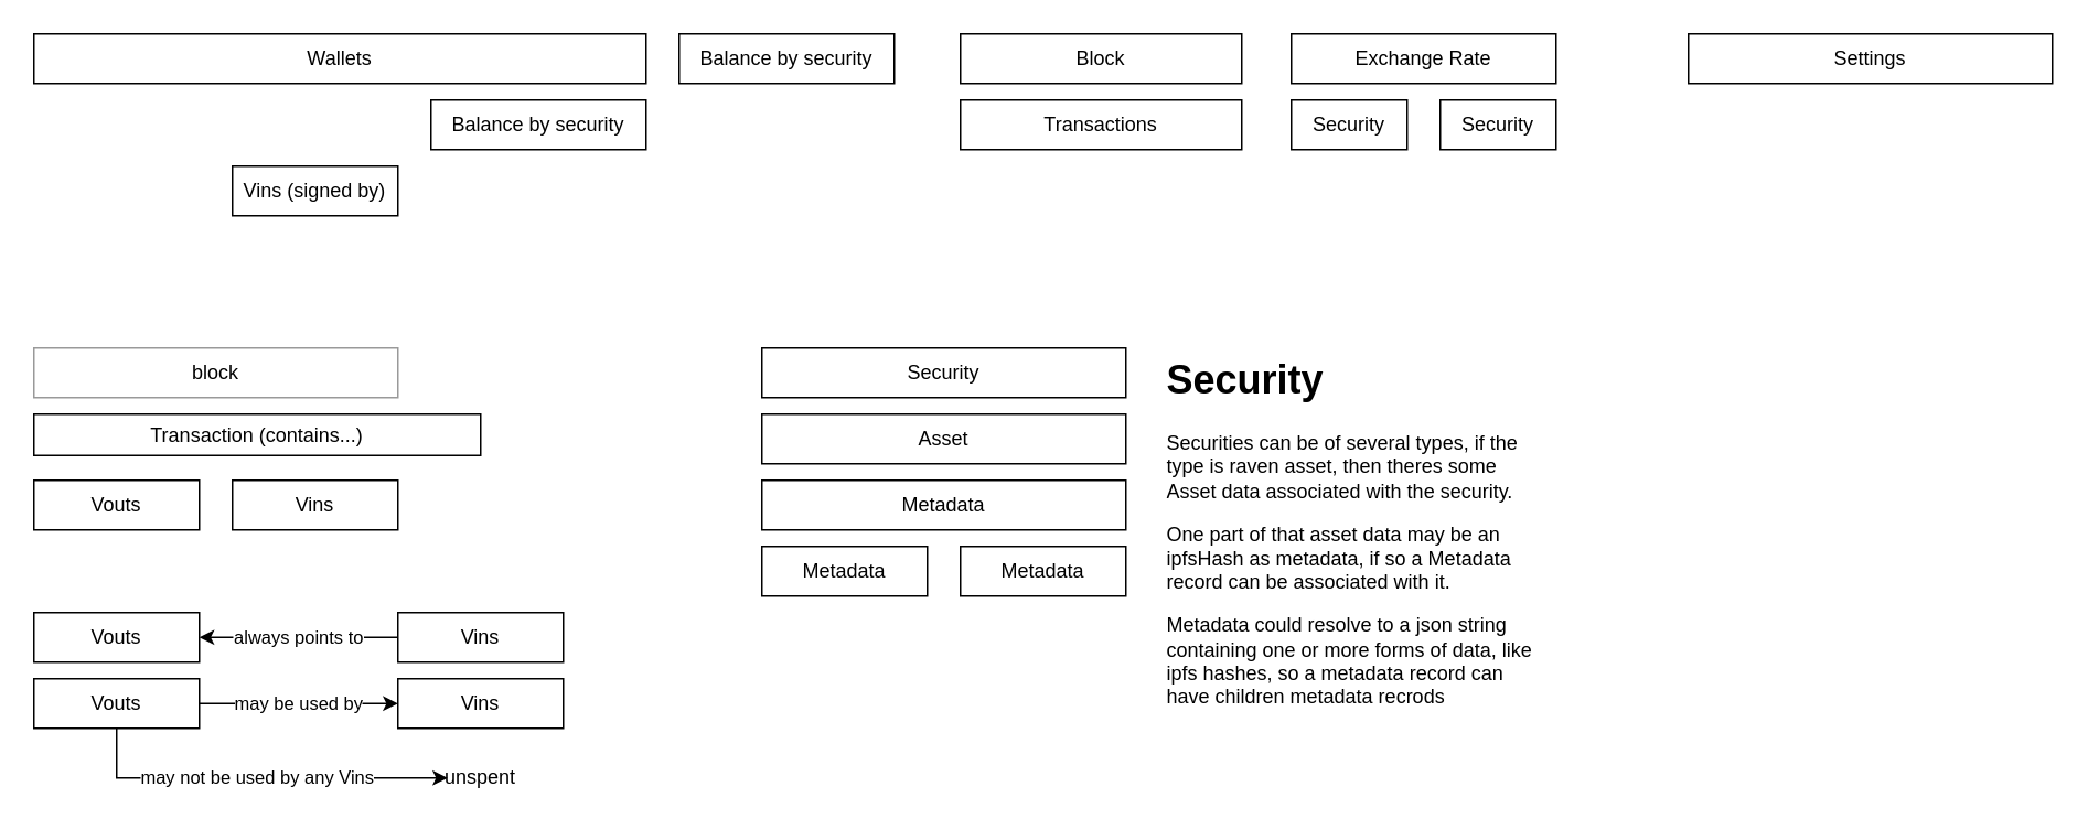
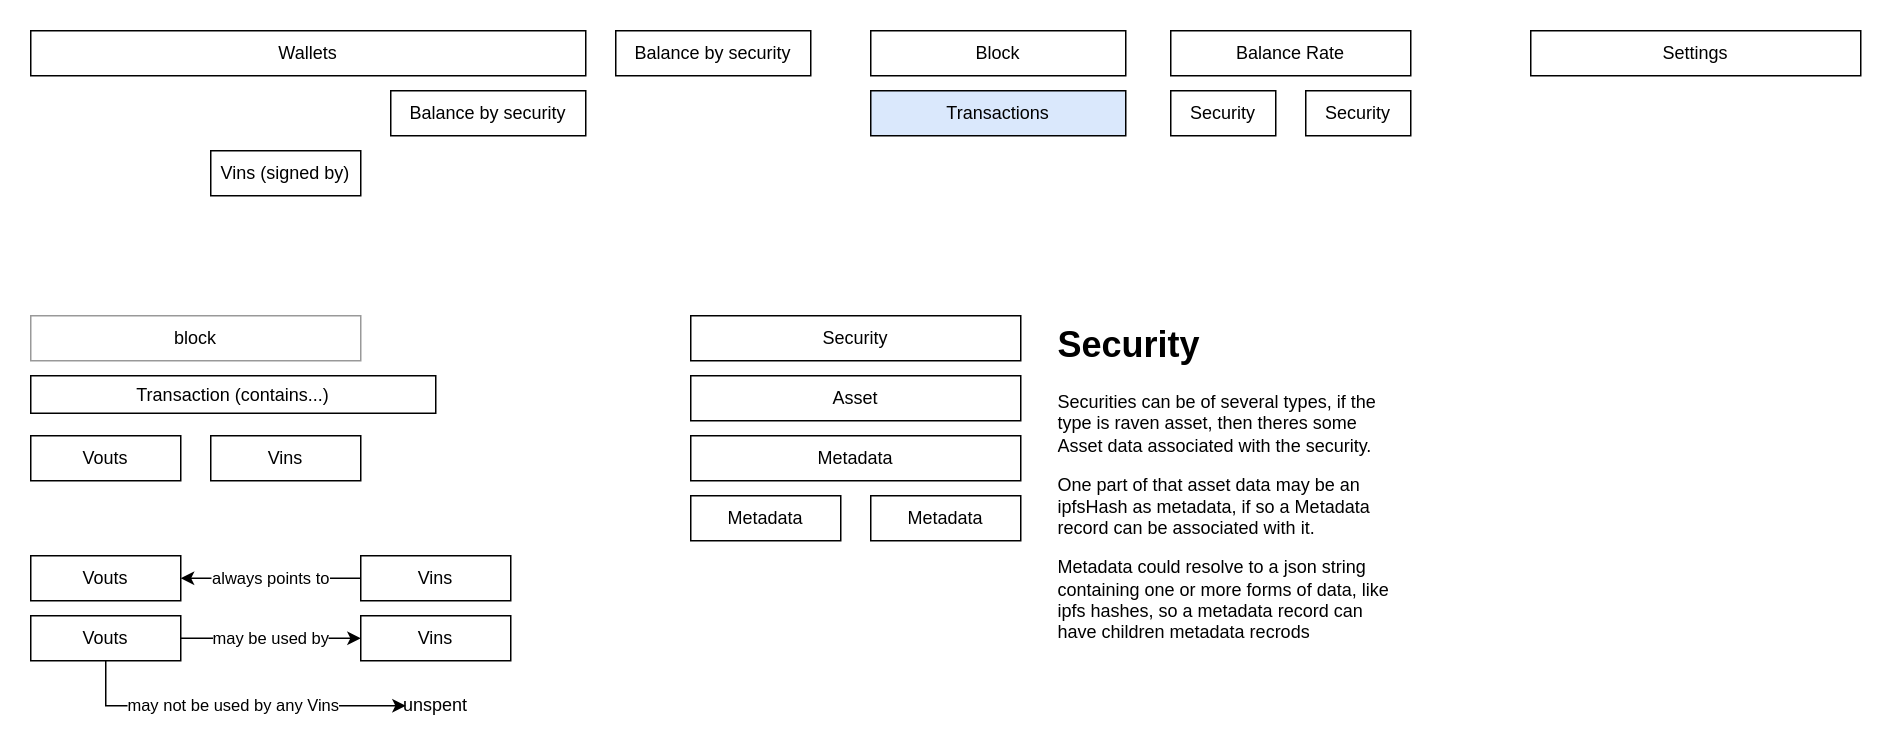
  <mxCell id="0" />
  <mxCell id="1" parent="0" />
  <mxCell id="2" value="Wallets" style="rounded=0;whiteSpace=wrap;html=1;" parent="1" vertex="1"><mxGeometry x="20" y="20" width="370" height="30" as="geometry" /></mxCell>
  <mxCell id="3" value="Balance by security" style="rounded=0;whiteSpace=wrap;html=1;" parent="1" vertex="1"><mxGeometry x="410" y="20" width="130" height="30" as="geometry" /></mxCell>
  <mxCell id="4" value="Balance by security" style="rounded=0;whiteSpace=wrap;html=1;" parent="1" vertex="1"><mxGeometry x="260" y="60" width="130" height="30" as="geometry" /></mxCell>
  <mxCell id="5" value="Block" style="rounded=0;whiteSpace=wrap;html=1;" parent="1" vertex="1"><mxGeometry x="580" y="20" width="170" height="30" as="geometry" /></mxCell>
- <mxCell id="6" value="Transactions" style="rounded=0;whiteSpace=wrap;html=1;" parent="1" vertex="1"><mxGeometry x="580" y="60" width="170" height="30" as="geometry" /></mxCell>
+ <mxCell id="6" value="Transactions" style="rounded=0;whiteSpace=wrap;html=1;fillColor=#dae8fc;" parent="1" vertex="1"><mxGeometry x="580" y="60" width="170" height="30" as="geometry" /></mxCell>
  <mxCell id="7" value="Security" style="rounded=0;whiteSpace=wrap;html=1;" parent="1" vertex="1"><mxGeometry x="780" y="60" width="70" height="30" as="geometry" /></mxCell>
- <mxCell id="8" value="Exchange Rate" style="rounded=0;whiteSpace=wrap;html=1;" parent="1" vertex="1"><mxGeometry x="780" y="20" width="160" height="30" as="geometry" /></mxCell>
+ <mxCell id="8" value="Balance Rate" style="rounded=0;whiteSpace=wrap;html=1;" parent="1" vertex="1"><mxGeometry x="780" y="20" width="160" height="30" as="geometry" /></mxCell>
  <mxCell id="9" value="Settings" style="rounded=0;whiteSpace=wrap;html=1;" parent="1" vertex="1"><mxGeometry x="1020" y="20" width="220" height="30" as="geometry" /></mxCell>
  <mxCell id="10" value="Vins (signed by)" style="rounded=0;whiteSpace=wrap;html=1;" parent="1" vertex="1"><mxGeometry x="140" y="100" width="100" height="30" as="geometry" /></mxCell>
  <mxCell id="11" value="Vouts" style="rounded=0;whiteSpace=wrap;html=1;" parent="1" vertex="1"><mxGeometry x="20" y="290" width="100" height="30" as="geometry" /></mxCell>
  <mxCell id="12" value="Vins" style="rounded=0;whiteSpace=wrap;html=1;" parent="1" vertex="1"><mxGeometry x="140" y="290" width="100" height="30" as="geometry" /></mxCell>
  <mxCell id="13" value="Transaction (contains...)" style="rounded=0;whiteSpace=wrap;html=1;" parent="1" vertex="1"><mxGeometry x="20" y="250" width="270" height="25" as="geometry" /></mxCell>
  <mxCell id="14" value="always points to" style="edgeStyle=orthogonalEdgeStyle;rounded=0;orthogonalLoop=1;jettySize=auto;html=1;" parent="1" source="15" target="16" edge="1"><mxGeometry relative="1" as="geometry" /></mxCell>
  <mxCell id="15" value="Vins" style="rounded=0;whiteSpace=wrap;html=1;" parent="1" vertex="1"><mxGeometry x="240" y="370" width="100" height="30" as="geometry" /></mxCell>
  <mxCell id="16" value="Vouts" style="rounded=0;whiteSpace=wrap;html=1;" parent="1" vertex="1"><mxGeometry x="20" y="370" width="100" height="30" as="geometry" /></mxCell>
  <mxCell id="17" value="Vins" style="rounded=0;whiteSpace=wrap;html=1;" parent="1" vertex="1"><mxGeometry x="240" y="410" width="100" height="30" as="geometry" /></mxCell>
  <mxCell id="18" value="may be used by" style="edgeStyle=orthogonalEdgeStyle;rounded=0;orthogonalLoop=1;jettySize=auto;html=1;" parent="1" source="20" target="17" edge="1"><mxGeometry relative="1" as="geometry" /></mxCell>
  <mxCell id="19" value="may not be used by any Vins" style="edgeStyle=orthogonalEdgeStyle;rounded=0;orthogonalLoop=1;jettySize=auto;html=1;entryX=0;entryY=0.5;entryDx=0;entryDy=0;" parent="1" source="20" target="21" edge="1"><mxGeometry relative="1" as="geometry"><mxPoint x="270" y="470" as="targetPoint" /><Array as="points"><mxPoint x="70" y="470" /></Array></mxGeometry></mxCell>
  <mxCell id="20" value="Vouts" style="rounded=0;whiteSpace=wrap;html=1;" parent="1" vertex="1"><mxGeometry x="20" y="410" width="100" height="30" as="geometry" /></mxCell>
  <mxCell id="21" value="unspent" style="text;html=1;strokeColor=none;fillColor=none;align=center;verticalAlign=middle;whiteSpace=wrap;rounded=0;" parent="1" vertex="1"><mxGeometry x="270" y="460" width="40" height="20" as="geometry" /></mxCell>
  <mxCell id="22" value="block" style="rounded=0;whiteSpace=wrap;html=1;strokeColor=#999999;" parent="1" vertex="1"><mxGeometry x="20" y="210" width="220" height="30" as="geometry" /></mxCell>
  <mxCell id="23" value="Asset" style="rounded=0;whiteSpace=wrap;html=1;" parent="1" vertex="1"><mxGeometry x="460" y="250" width="220" height="30" as="geometry" /></mxCell>
  <mxCell id="24" value="Security" style="rounded=0;whiteSpace=wrap;html=1;" parent="1" vertex="1"><mxGeometry x="460" y="210" width="220" height="30" as="geometry" /></mxCell>
  <mxCell id="25" value="Security" style="rounded=0;whiteSpace=wrap;html=1;" parent="1" vertex="1"><mxGeometry x="870" y="60" width="70" height="30" as="geometry" /></mxCell>
  <mxCell id="26" value="Metadata" style="rounded=0;whiteSpace=wrap;html=1;" parent="1" vertex="1"><mxGeometry x="460" y="290" width="220" height="30" as="geometry" /></mxCell>
  <mxCell id="27" value="Metadata" style="rounded=0;whiteSpace=wrap;html=1;" parent="1" vertex="1"><mxGeometry x="460" y="330" width="100" height="30" as="geometry" /></mxCell>
  <mxCell id="28" value="Metadata" style="rounded=0;whiteSpace=wrap;html=1;" parent="1" vertex="1"><mxGeometry x="580" y="330" width="100" height="30" as="geometry" /></mxCell>
  <mxCell id="29" value="&lt;h1&gt;Security&lt;/h1&gt;&lt;p&gt;Securities can be of several types, if the type is raven asset, then theres some Asset data associated with the security.&amp;nbsp;&lt;/p&gt;&lt;p&gt;One part of that asset data may be an ipfsHash as metadata, if so a Metadata record can be associated with it.&amp;nbsp;&lt;/p&gt;&lt;p&gt;&lt;span&gt;Metadata could resolve to a json string containing one or more forms of data, like ipfs hashes, so a metadata record can have children metadata recrods&lt;/span&gt;&lt;br&gt;&lt;/p&gt;" style="text;html=1;strokeColor=none;fillColor=none;spacing=5;spacingTop=-20;whiteSpace=wrap;overflow=hidden;rounded=0;" parent="1" vertex="1"><mxGeometry x="700" y="210" width="240" height="240" as="geometry" /></mxCell>
